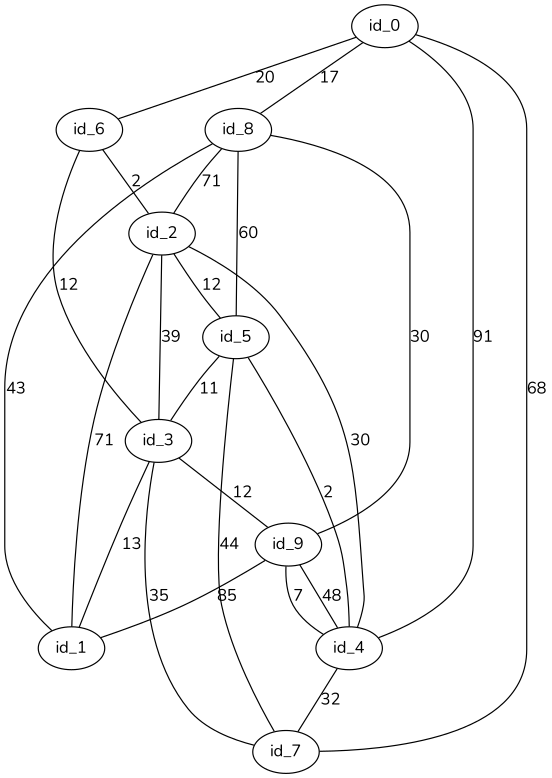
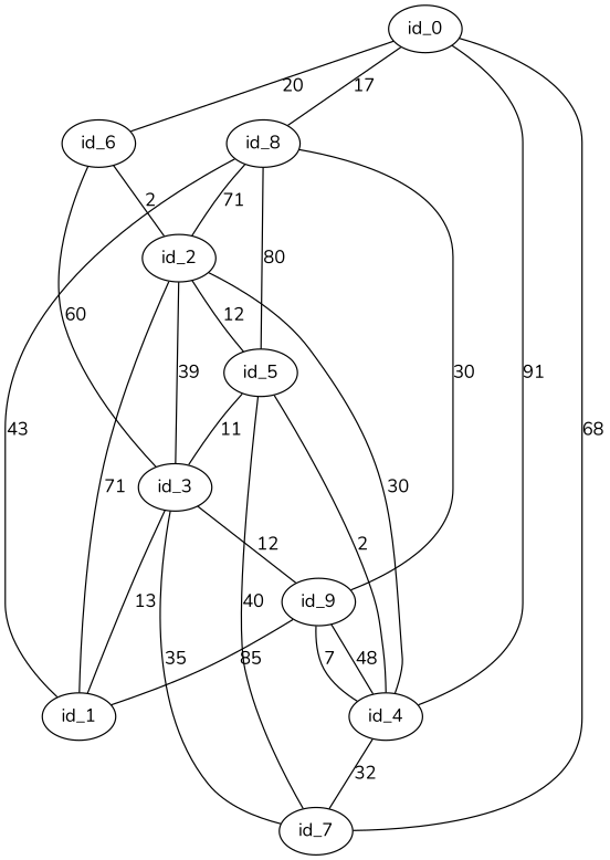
  graph {
    fontname=Nunito
    node [fontname=Nunito]
    edge [fontname=Nunito]
    id_0
    id_8
    id_6
    id_2
    id_5
    id_1
    id_3
    id_7
    id_9
    id_4
    id_0 -- id_8 [label=17]
    id_0 -- id_6 [label=20]
    id_8 -- id_2 [label=71]
-   id_8 -- id_5 [label=60]
+   id_8 -- id_5 [label=80]
    id_6 -- id_2 [label=2]
-   id_6 -- id_3 [label=12]
+   id_6 -- id_3 [label=60]
    id_2 -- id_5 [label=12]
    id_2 -- id_1 [label=71]
    id_2 -- id_4 [label=30]
    id_5 -- id_3 [label=11]
    id_5 -- id_4 [label=2]
    id_1 -- id_8 [label=43]
    id_1 -- id_3 [label=13]
    id_3 -- id_2 [label=39]
    id_3 -- id_7 [label=35]
    id_3 -- id_9 [label=12]
    id_7 -- id_0 [label=68]
-   id_7 -- id_5 [label=44]
+   id_7 -- id_5 [label=40]
    id_9 -- id_8 [label=30]
    id_9 -- id_1 [label=85]
    id_9 -- id_4 [label=7]
    id_4 -- id_0 [label=91]
    id_4 -- id_7 [label=32]
    id_4 -- id_9 [label=48]
  }
